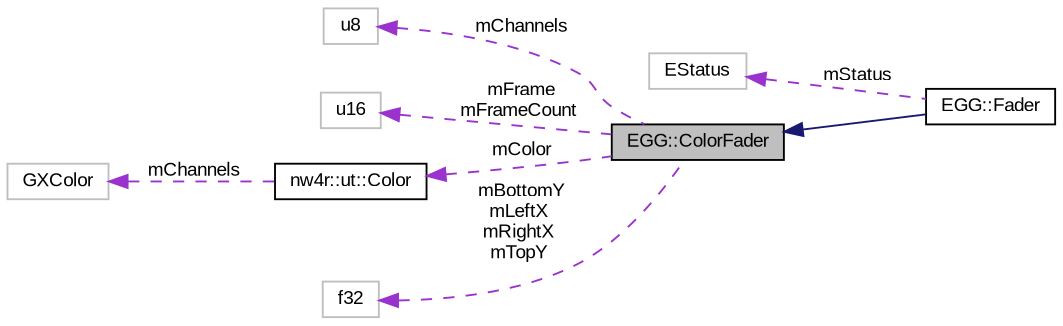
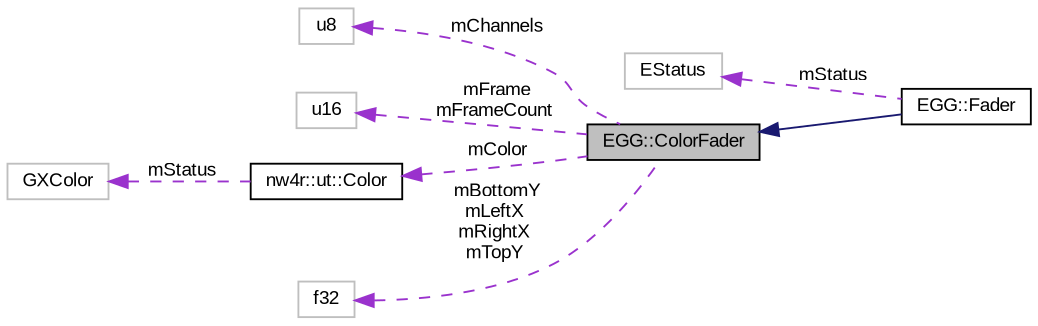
  digraph {
    fontname="Liberation Sans"
    rankdir=LR
    node [color=grey75 fillcolor=white fontname="Liberation Sans" fontsize=10 shape=record style=filled]
    edge [color=darkorchid3 dir=back fontname="Liberation Sans" fontsize=10 labelfontname=FreeMono labelfontsize=10 style=dashed]
    n1 [color=black fillcolor=grey75 fontcolor=black height=0.2 label="EGG::ColorFader" width=0.4]
    n2 [color=black height=0.2 label="EGG::Fader" width=0.4]
    n3 [height=0.2 label=EStatus width=0.4]
    n4 [height=0.2 label=u8 width=0.4]
    n5 [height=0.2 label=u16 width=0.4]
    n6 [color=black height=0.2 label="nw4r::ut::Color" width=0.4]
    n7 [height=0.2 label=GXColor width=0.4]
    n8 [height=0.2 label=f32 width=0.4]
    n1 -> n2 [color=midnightblue style=solid]
    n3 -> n2 [label=" mStatus"]
    n4 -> n1 [label=" mChannels"]
    n5 -> n1 [label=" mFrame\nmFrameCount"]
    n6 -> n1 [label=" mColor"]
-   n7 -> n6 [label=" mChannels"]
+   n7 -> n6 [label=" mStatus"]
    n8 -> n1 [label=" mBottomY\nmLeftX\nmRightX\nmTopY"]
  }
